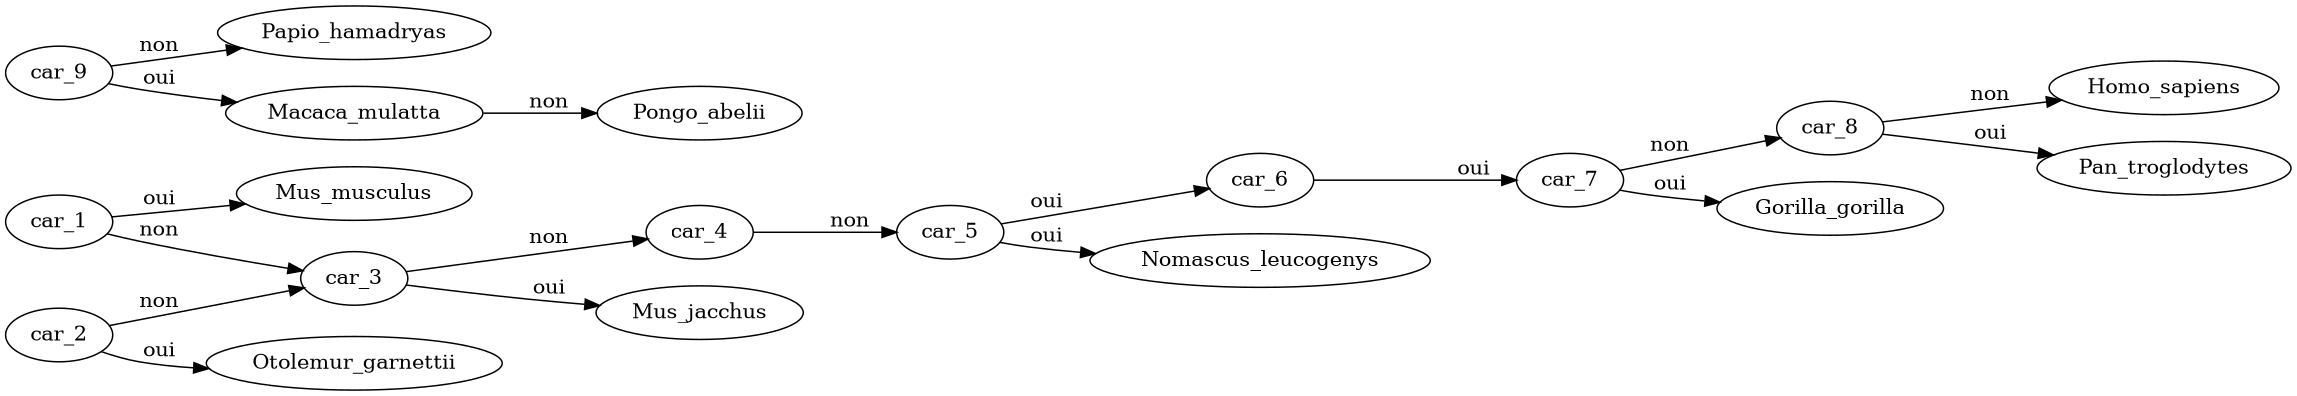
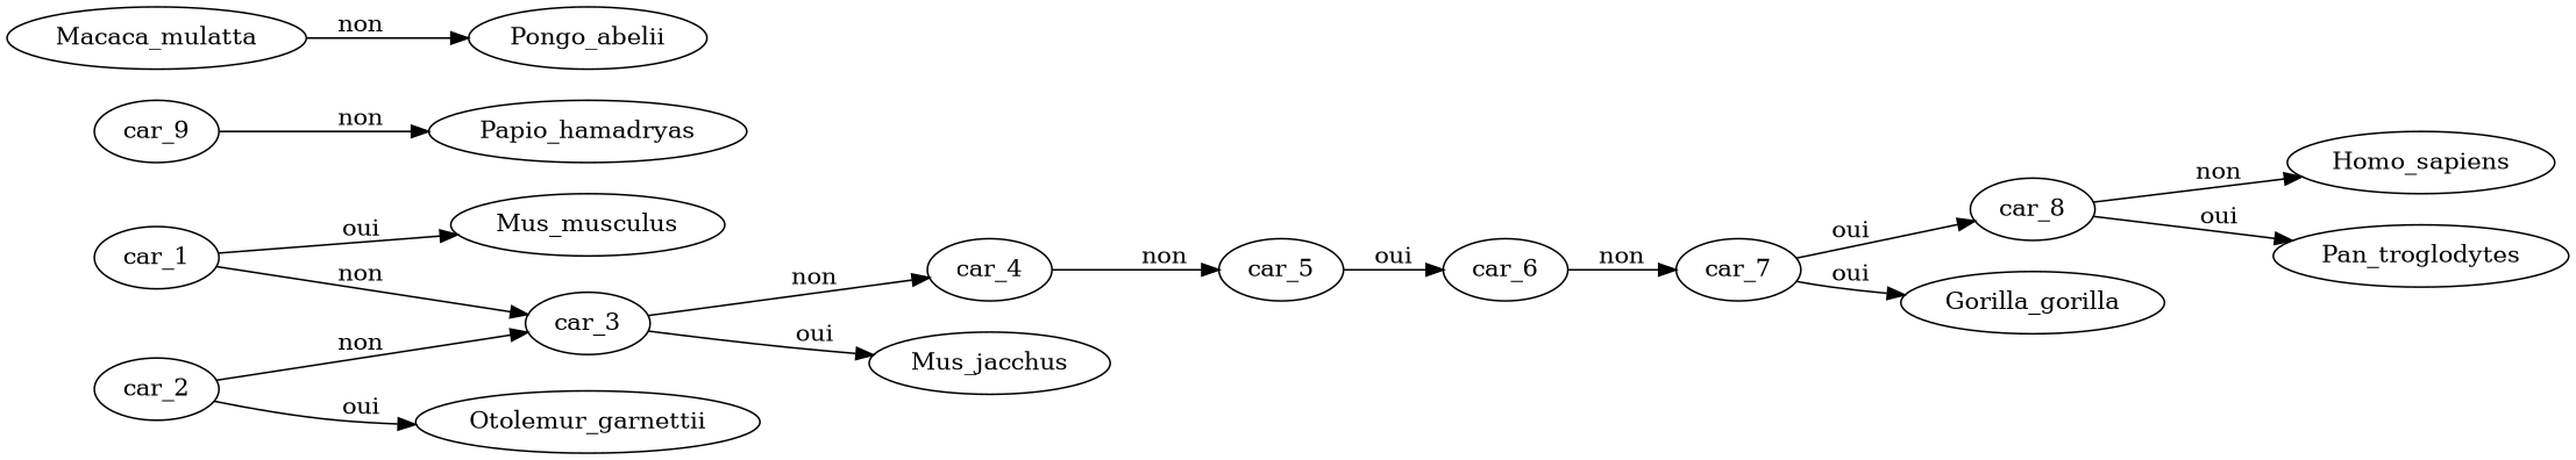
  digraph {
    rankdir=LR
    car_1
    Mus_musculus
    car_3
    car_2
    Otolemur_garnettii
    car_4
    n7 [label=Mus_jacchus]
    car_5
    car_6
-   Nomascus_leucogenys
    car_9
    Papio_hamadryas
    Macaca_mulatta
    car_7
    car_8
    Gorilla_gorilla
    Homo_sapiens
    Pan_troglodytes
    Pongo_abelii
    car_1 -> Mus_musculus [label=oui]
    car_1 -> car_3 [label=non]
    car_3 -> car_4 [label=non]
    car_3 -> n7 [label=oui]
    car_2 -> car_3 [label=non]
    car_2 -> Otolemur_garnettii [label=oui]
    car_4 -> car_5 [label=non]
    car_5 -> car_6 [label=oui]
-   car_5 -> Nomascus_leucogenys [label=oui]
-   car_6 -> car_7 [label=oui]
+   car_6 -> car_7 [label=non]
    car_9 -> Papio_hamadryas [label=non]
-   car_9 -> Macaca_mulatta [label=oui]
    Macaca_mulatta -> Pongo_abelii [label=non]
-   car_7 -> car_8 [label=non]
+   car_7 -> car_8 [label=oui]
    car_7 -> Gorilla_gorilla [label=oui]
    car_8 -> Homo_sapiens [label=non]
    car_8 -> Pan_troglodytes [label=oui]
  }
